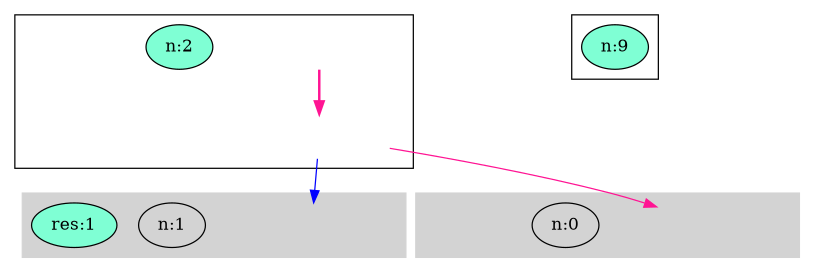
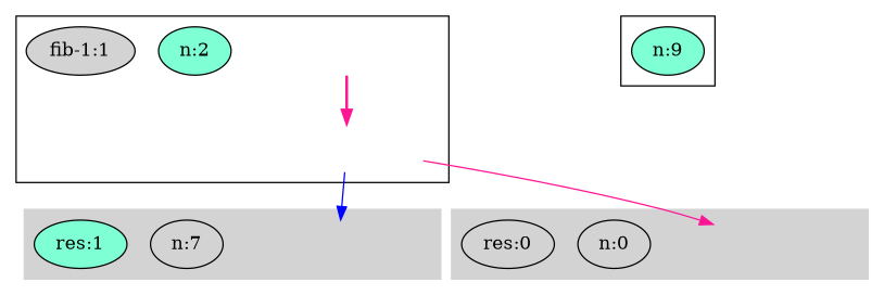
  digraph {
    compound=true
    node [style=filled]
    edge [color=deeppink style=solid]
    cluster__3_0 [style=invisible]
    cluster__2_1 [style=invisible]
    n3 [fillcolor=aquamarine label="n:2"]
+   n4 [fillcolor=lightgrey label="fib-1:1"]
    n5 [fillcolor=aquamarine label="n:9"]
    cluster__1_2 [style=invisible]
-   n7 [fillcolor=lightgrey label="n:1"]
+   n7 [fillcolor=lightgrey label="n:7"]
    n8 [fillcolor=aquamarine label="res:1"]
    cluster__0_5 [style=invisible]
    n10 [fillcolor=lightgrey label="n:0"]
+   n11 [fillcolor=lightgrey label="res:0"]
    subgraph cluster_1 {
      cluster__3_0
      cluster__2_1
      n3
+     n4
    }
    subgraph cluster_2 {
      n5
    }
    subgraph cluster_3 {
      color=lightgrey
      style=filled
      cluster__1_2
      n7
      n8
    }
    subgraph cluster_4 {
      color=lightgrey
      style=filled
      cluster__0_5
      n10
+     n11
    }
    cluster__3_0 -> cluster__2_1 [style=bold]
    cluster__2_1 -> cluster__1_2 [color=blue]
    cluster__2_1 -> cluster__0_5
  }
